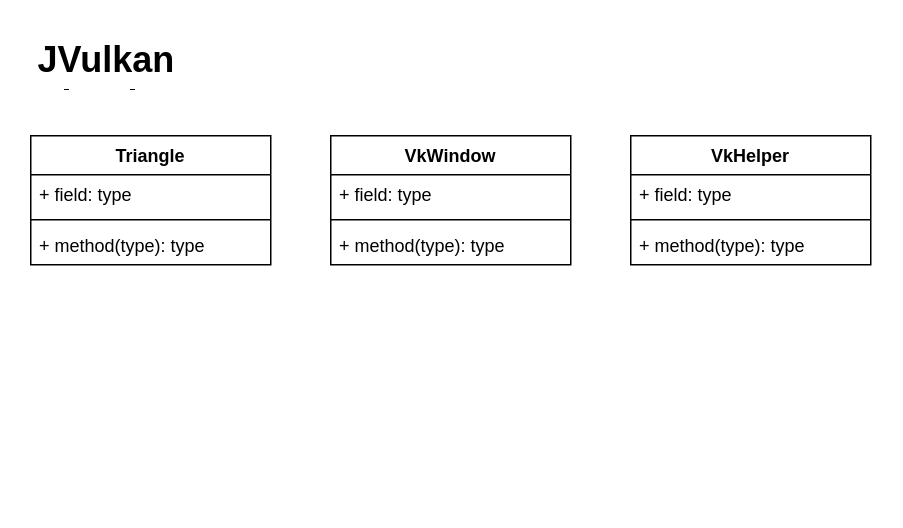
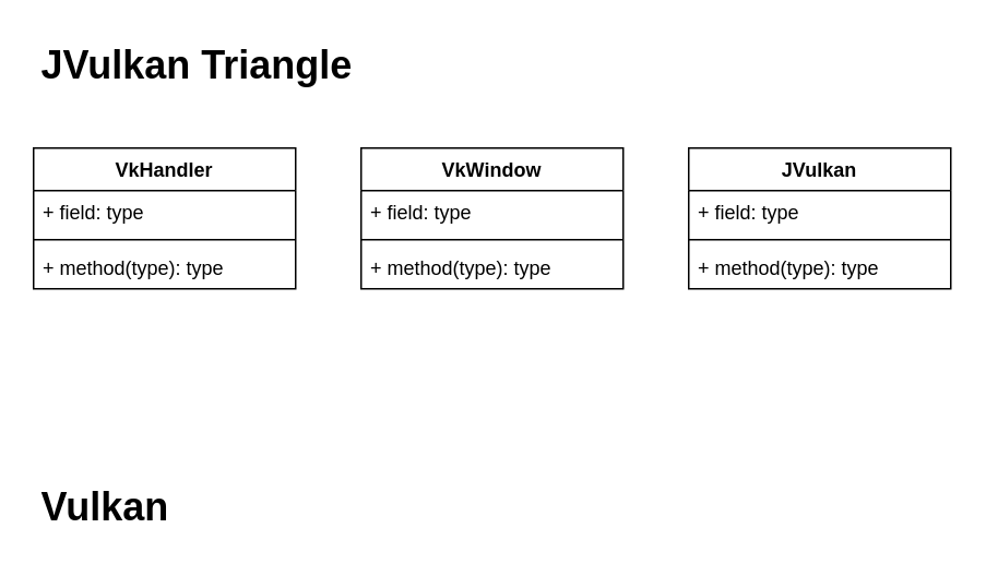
  <mxCell id="0" />
  <mxCell id="1" parent="0" />
- <mxCell id="2" value="Triangle" style="swimlane;fontStyle=1;align=center;verticalAlign=top;childLayout=stackLayout;horizontal=1;startSize=26;horizontalStack=0;resizeParent=1;resizeParentMax=0;resizeLast=0;collapsible=1;marginBottom=0;whiteSpace=wrap;html=1;" parent="1" vertex="1"><mxGeometry x="20" y="90" width="160" height="86" as="geometry" /></mxCell>
+ <mxCell id="2" value="VkHandler" style="swimlane;fontStyle=1;align=center;verticalAlign=top;childLayout=stackLayout;horizontal=1;startSize=26;horizontalStack=0;resizeParent=1;resizeParentMax=0;resizeLast=0;collapsible=1;marginBottom=0;whiteSpace=wrap;html=1;" parent="1" vertex="1"><mxGeometry x="20" y="90" width="160" height="86" as="geometry" /></mxCell>
  <mxCell id="3" value="+ field: type" style="text;strokeColor=none;fillColor=none;align=left;verticalAlign=top;spacingLeft=4;spacingRight=4;overflow=hidden;rotatable=0;points=[[0,0.5],[1,0.5]];portConstraint=eastwest;whiteSpace=wrap;html=1;" parent="2" vertex="1"><mxGeometry y="26" width="160" height="26" as="geometry" /></mxCell>
  <mxCell id="4" value="" style="line;strokeWidth=1;fillColor=none;align=left;verticalAlign=middle;spacingTop=-1;spacingLeft=3;spacingRight=3;rotatable=0;labelPosition=right;points=[];portConstraint=eastwest;strokeColor=inherit;" parent="2" vertex="1"><mxGeometry y="52" width="160" height="8" as="geometry" /></mxCell>
  <mxCell id="5" value="+ method(type): type" style="text;strokeColor=none;fillColor=none;align=left;verticalAlign=top;spacingLeft=4;spacingRight=4;overflow=hidden;rotatable=0;points=[[0,0.5],[1,0.5]];portConstraint=eastwest;whiteSpace=wrap;html=1;" parent="2" vertex="1"><mxGeometry y="60" width="160" height="26" as="geometry" /></mxCell>
  <mxCell id="6" value="VkWindow" style="swimlane;fontStyle=1;align=center;verticalAlign=top;childLayout=stackLayout;horizontal=1;startSize=26;horizontalStack=0;resizeParent=1;resizeParentMax=0;resizeLast=0;collapsible=1;marginBottom=0;whiteSpace=wrap;html=1;" parent="1" vertex="1"><mxGeometry x="220" y="90" width="160" height="86" as="geometry" /></mxCell>
  <mxCell id="7" value="+ field: type" style="text;strokeColor=none;fillColor=none;align=left;verticalAlign=top;spacingLeft=4;spacingRight=4;overflow=hidden;rotatable=0;points=[[0,0.5],[1,0.5]];portConstraint=eastwest;whiteSpace=wrap;html=1;" parent="6" vertex="1"><mxGeometry y="26" width="160" height="26" as="geometry" /></mxCell>
  <mxCell id="8" value="" style="line;strokeWidth=1;fillColor=none;align=left;verticalAlign=middle;spacingTop=-1;spacingLeft=3;spacingRight=3;rotatable=0;labelPosition=right;points=[];portConstraint=eastwest;strokeColor=inherit;" parent="6" vertex="1"><mxGeometry y="52" width="160" height="8" as="geometry" /></mxCell>
  <mxCell id="9" value="+ method(type): type" style="text;strokeColor=none;fillColor=none;align=left;verticalAlign=top;spacingLeft=4;spacingRight=4;overflow=hidden;rotatable=0;points=[[0,0.5],[1,0.5]];portConstraint=eastwest;whiteSpace=wrap;html=1;" parent="6" vertex="1"><mxGeometry y="60" width="160" height="26" as="geometry" /></mxCell>
- <mxCell id="10" value="VkHelper" style="swimlane;fontStyle=1;align=center;verticalAlign=top;childLayout=stackLayout;horizontal=1;startSize=26;horizontalStack=0;resizeParent=1;resizeParentMax=0;resizeLast=0;collapsible=1;marginBottom=0;whiteSpace=wrap;html=1;" parent="1" vertex="1"><mxGeometry x="420" y="90" width="160" height="86" as="geometry" /></mxCell>
+ <mxCell id="10" value="JVulkan" style="swimlane;fontStyle=1;align=center;verticalAlign=top;childLayout=stackLayout;horizontal=1;startSize=26;horizontalStack=0;resizeParent=1;resizeParentMax=0;resizeLast=0;collapsible=1;marginBottom=0;whiteSpace=wrap;html=1;" parent="1" vertex="1"><mxGeometry x="420" y="90" width="160" height="86" as="geometry" /></mxCell>
  <mxCell id="11" value="+ field: type" style="text;strokeColor=none;fillColor=none;align=left;verticalAlign=top;spacingLeft=4;spacingRight=4;overflow=hidden;rotatable=0;points=[[0,0.5],[1,0.5]];portConstraint=eastwest;whiteSpace=wrap;html=1;" parent="10" vertex="1"><mxGeometry y="26" width="160" height="26" as="geometry" /></mxCell>
  <mxCell id="12" value="" style="line;strokeWidth=1;fillColor=none;align=left;verticalAlign=middle;spacingTop=-1;spacingLeft=3;spacingRight=3;rotatable=0;labelPosition=right;points=[];portConstraint=eastwest;strokeColor=inherit;" parent="10" vertex="1"><mxGeometry y="52" width="160" height="8" as="geometry" /></mxCell>
  <mxCell id="13" value="+ method(type): type" style="text;strokeColor=none;fillColor=none;align=left;verticalAlign=top;spacingLeft=4;spacingRight=4;overflow=hidden;rotatable=0;points=[[0,0.5],[1,0.5]];portConstraint=eastwest;whiteSpace=wrap;html=1;" parent="10" vertex="1"><mxGeometry y="60" width="160" height="26" as="geometry" /></mxCell>
- <mxCell id="14" value="&lt;h1&gt;JVulkan VkHelper&lt;/h1&gt;" style="text;html=1;strokeColor=none;fillColor=none;spacing=5;spacingTop=-20;whiteSpace=wrap;overflow=hidden;rounded=0;" parent="1" vertex="1"><mxGeometry x="20" y="20" width="200" height="40" as="geometry" /></mxCell>
+ <mxCell id="14" value="&lt;h1&gt;JVulkan Triangle&lt;/h1&gt;" style="text;html=1;strokeColor=none;fillColor=none;spacing=5;spacingTop=-20;whiteSpace=wrap;overflow=hidden;rounded=0;" parent="1" vertex="1"><mxGeometry x="20" y="20" width="200" height="40" as="geometry" /></mxCell>
+ <mxCell id="15" value="&lt;h1&gt;Vulkan&amp;nbsp;&lt;/h1&gt;" style="text;html=1;strokeColor=none;fillColor=none;spacing=5;spacingTop=-20;whiteSpace=wrap;overflow=hidden;rounded=0;" parent="1" vertex="1"><mxGeometry x="20" y="290" width="100" height="40" as="geometry" /></mxCell>
